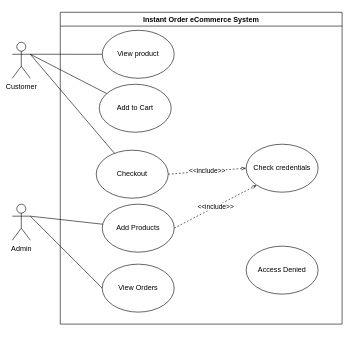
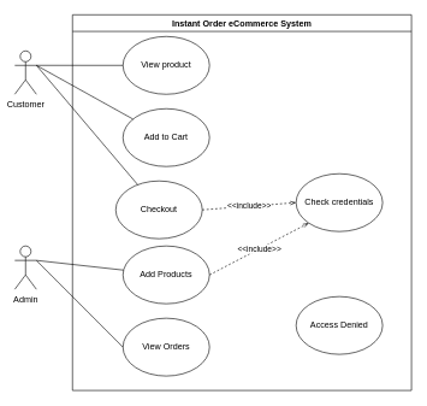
  <mxCell id="0" />
  <mxCell id="1" parent="0" />
  <mxCell id="2" value="Customer" style="shape=umlActor;verticalLabelPosition=bottom;verticalAlign=top;html=1;outlineConnect=0;" parent="1" vertex="1"><mxGeometry x="20" y="70" width="30" height="60" as="geometry" /></mxCell>
  <mxCell id="3" value="Admin" style="shape=umlActor;verticalLabelPosition=bottom;verticalAlign=top;html=1;outlineConnect=0;" parent="1" vertex="1"><mxGeometry x="20" y="340" width="30" height="60" as="geometry" /></mxCell>
  <mxCell id="4" value="Instant Order eCommerce System" style="swimlane;whiteSpace=wrap;html=1;" parent="1" vertex="1"><mxGeometry x="100" y="20" width="470" height="520" as="geometry" /></mxCell>
  <mxCell id="5" value="View product" style="ellipse;whiteSpace=wrap;html=1;" parent="4" vertex="1"><mxGeometry x="70" y="30" width="120" height="80" as="geometry" /></mxCell>
  <mxCell id="6" value="Checkout" style="ellipse;whiteSpace=wrap;html=1;" parent="4" vertex="1"><mxGeometry x="60" y="230" width="120" height="80" as="geometry" /></mxCell>
  <mxCell id="7" value="Check credentials" style="ellipse;whiteSpace=wrap;html=1;" parent="4" vertex="1"><mxGeometry x="310" y="220" width="120" height="80" as="geometry" /></mxCell>
  <mxCell id="8" value="&amp;lt;&amp;lt;include&amp;gt;&amp;gt;" style="endArrow=openThin;dashed=1;html=1;rounded=0;entryX=0;entryY=0.5;entryDx=0;entryDy=0;exitX=1;exitY=0.5;exitDx=0;exitDy=0;endFill=0;" parent="4" source="6" target="7" edge="1"><mxGeometry width="50" height="50" relative="1" as="geometry"><mxPoint x="220" y="250" as="sourcePoint" /><mxPoint x="270" y="200" as="targetPoint" /></mxGeometry></mxCell>
  <mxCell id="9" value="View Orders" style="ellipse;whiteSpace=wrap;html=1;" parent="4" vertex="1"><mxGeometry x="70" y="420" width="120" height="80" as="geometry" /></mxCell>
  <mxCell id="10" value="Access Denied" style="ellipse;whiteSpace=wrap;html=1;" parent="4" vertex="1"><mxGeometry x="310" y="390" width="120" height="80" as="geometry" /></mxCell>
- <mxCell id="11" value="Add to Cart" style="ellipse;whiteSpace=wrap;html=1;" parent="4" vertex="1"><mxGeometry x="65" y="120" width="120" height="80" as="geometry" /></mxCell>
+ <mxCell id="11" value="Add to Cart" style="ellipse;whiteSpace=wrap;html=1;" parent="4" vertex="1"><mxGeometry x="70" y="130" width="120" height="80" as="geometry" /></mxCell>
  <mxCell id="12" value="Add Products" style="ellipse;whiteSpace=wrap;html=1;" parent="4" vertex="1"><mxGeometry x="70" y="320" width="120" height="80" as="geometry" /></mxCell>
  <mxCell id="13" value="&amp;lt;&amp;lt;include&amp;gt;&amp;gt;" style="endArrow=openThin;dashed=1;html=1;rounded=0;entryX=0;entryY=1;entryDx=0;entryDy=0;exitX=1;exitY=0.5;exitDx=0;exitDy=0;endFill=0;" edge="1" parent="4" source="12" target="7"><mxGeometry width="50" height="50" relative="1" as="geometry"><mxPoint x="200" y="270" as="sourcePoint" /><mxPoint x="320" y="270" as="targetPoint" /></mxGeometry></mxCell>
  <mxCell id="14" value="" style="endArrow=none;html=1;rounded=0;exitX=1;exitY=0.333;exitDx=0;exitDy=0;exitPerimeter=0;entryX=0;entryY=0.5;entryDx=0;entryDy=0;" parent="1" source="2" target="5" edge="1"><mxGeometry width="50" height="50" relative="1" as="geometry"><mxPoint x="80" y="130" as="sourcePoint" /><mxPoint x="130" y="80" as="targetPoint" /></mxGeometry></mxCell>
  <mxCell id="15" value="" style="endArrow=none;html=1;rounded=0;exitX=1;exitY=0.333;exitDx=0;exitDy=0;exitPerimeter=0;" parent="1" source="2" target="6" edge="1"><mxGeometry width="50" height="50" relative="1" as="geometry"><mxPoint x="80" y="200" as="sourcePoint" /><mxPoint x="130" y="150" as="targetPoint" /></mxGeometry></mxCell>
  <mxCell id="16" value="" style="endArrow=none;html=1;rounded=0;entryX=0;entryY=0.5;entryDx=0;entryDy=0;" parent="1" target="9" edge="1"><mxGeometry width="50" height="50" relative="1" as="geometry"><mxPoint x="50" y="360" as="sourcePoint" /><mxPoint x="120" y="350" as="targetPoint" /></mxGeometry></mxCell>
  <mxCell id="17" value="" style="endArrow=none;html=1;rounded=0;" parent="1" target="11" edge="1"><mxGeometry width="50" height="50" relative="1" as="geometry"><mxPoint x="50" y="90" as="sourcePoint" /><mxPoint x="110" y="130" as="targetPoint" /></mxGeometry></mxCell>
  <mxCell id="18" value="" style="endArrow=none;html=1;rounded=0;exitX=1;exitY=0.333;exitDx=0;exitDy=0;exitPerimeter=0;" parent="1" source="3" target="12" edge="1"><mxGeometry width="50" height="50" relative="1" as="geometry"><mxPoint x="90" y="470" as="sourcePoint" /><mxPoint x="140" y="420" as="targetPoint" /></mxGeometry></mxCell>
